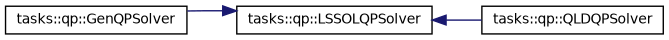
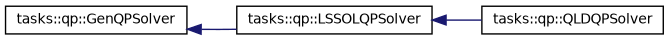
  digraph {
    rankdir=LR
    node [color=black fillcolor=white fontname=Helvetica fontsize=10 shape=record style=filled]
    edge [color=midnightblue dir=back fontname=Helvetica fontsize=10 labelfontname=Helvetica labelfontsize=10 style=solid]
    n1 [height=0.2 label="tasks::qp::GenQPSolver" width=0.4]
    n2 [height=0.2 label="tasks::qp::LSSOLQPSolver" width=0.4]
    n3 [height=0.2 label="tasks::qp::QLDQPSolver" width=0.4]
-   n2 -> n1
+   n1 -> n2
    n2 -> n3
  }
